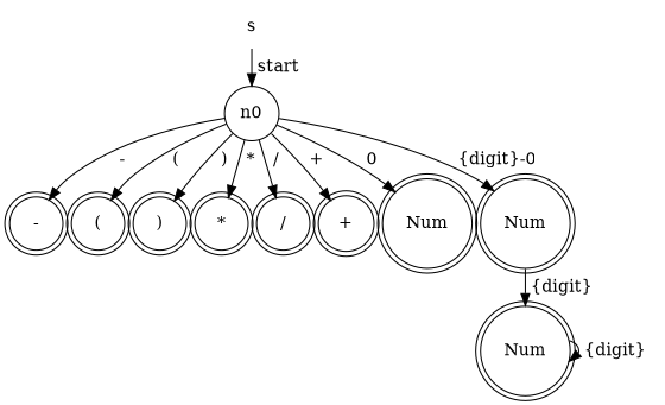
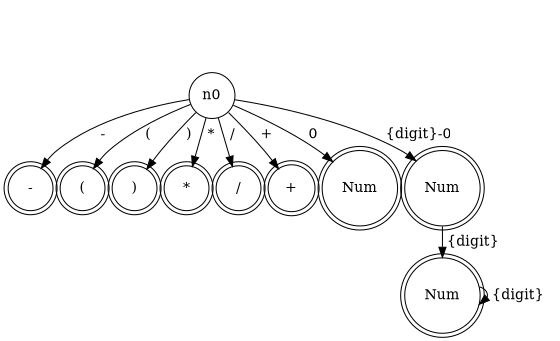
  digraph {
    nodesep=0.1
    ranksep=0.1
    node [shape=doublecircle]
-   s [shape=plaintext]
    n0 [shape=circle]
    n2 [label="-"]
    n3 [label="("]
    n4 [label=")"]
    n5 [label="*"]
    n6 [label="/"]
    n7 [label="+"]
    n8 [label=Num]
    n9 [label=Num]
    n10 [label=Num]
-   s -> n0 [label=" start"]
    n0 -> n2 [label=" -"]
    n0 -> n3 [label=" ("]
    n0 -> n4 [label=" )"]
    n0 -> n5 [label=" *"]
    n0 -> n6 [label=" /"]
    n0 -> n7 [label=" +"]
    n0 -> n8 [label=" 0"]
    n0 -> n9 [label=" {digit}-0"]
    n9 -> n10 [label=" {digit}"]
    n10 -> n10 [label=" {digit}"]
  }
